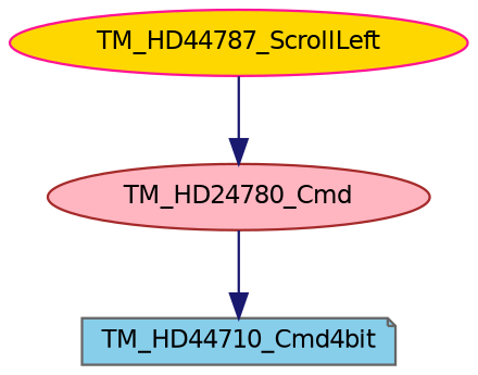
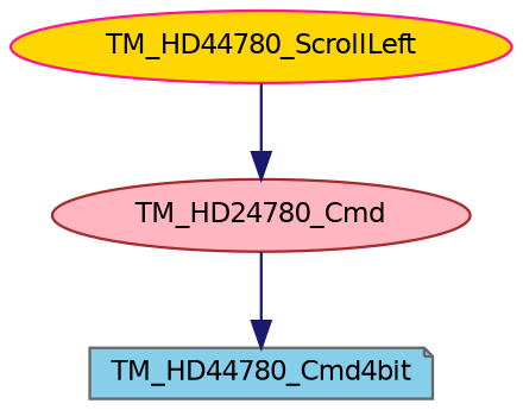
  digraph {
    rankdir=TB
    node [fontname=Helvetica fontsize=10 shape=ellipse style=filled]
    edge [color=midnightblue fontname=Helvetica fontsize=10 labelfontname=Helvetica labelfontsize=10 style=solid]
-   n1 [color=deeppink fillcolor=gold fontcolor=black height=0.2 label=TM_HD44787_ScrollLeft width=0.4]
+   n1 [color=deeppink fillcolor=gold fontcolor=black height=0.2 label=TM_HD44780_ScrollLeft width=0.4]
    n2 [color=brown fillcolor=lightpink height=0.2 label=TM_HD24780_Cmd width=0.4]
-   n3 [color=gray40 fillcolor=skyblue height=0.2 label=TM_HD44710_Cmd4bit shape=note width=0.4]
+   n3 [color=gray40 fillcolor=skyblue height=0.2 label=TM_HD44780_Cmd4bit shape=note width=0.4]
    n1 -> n2
    n2 -> n3
  }
